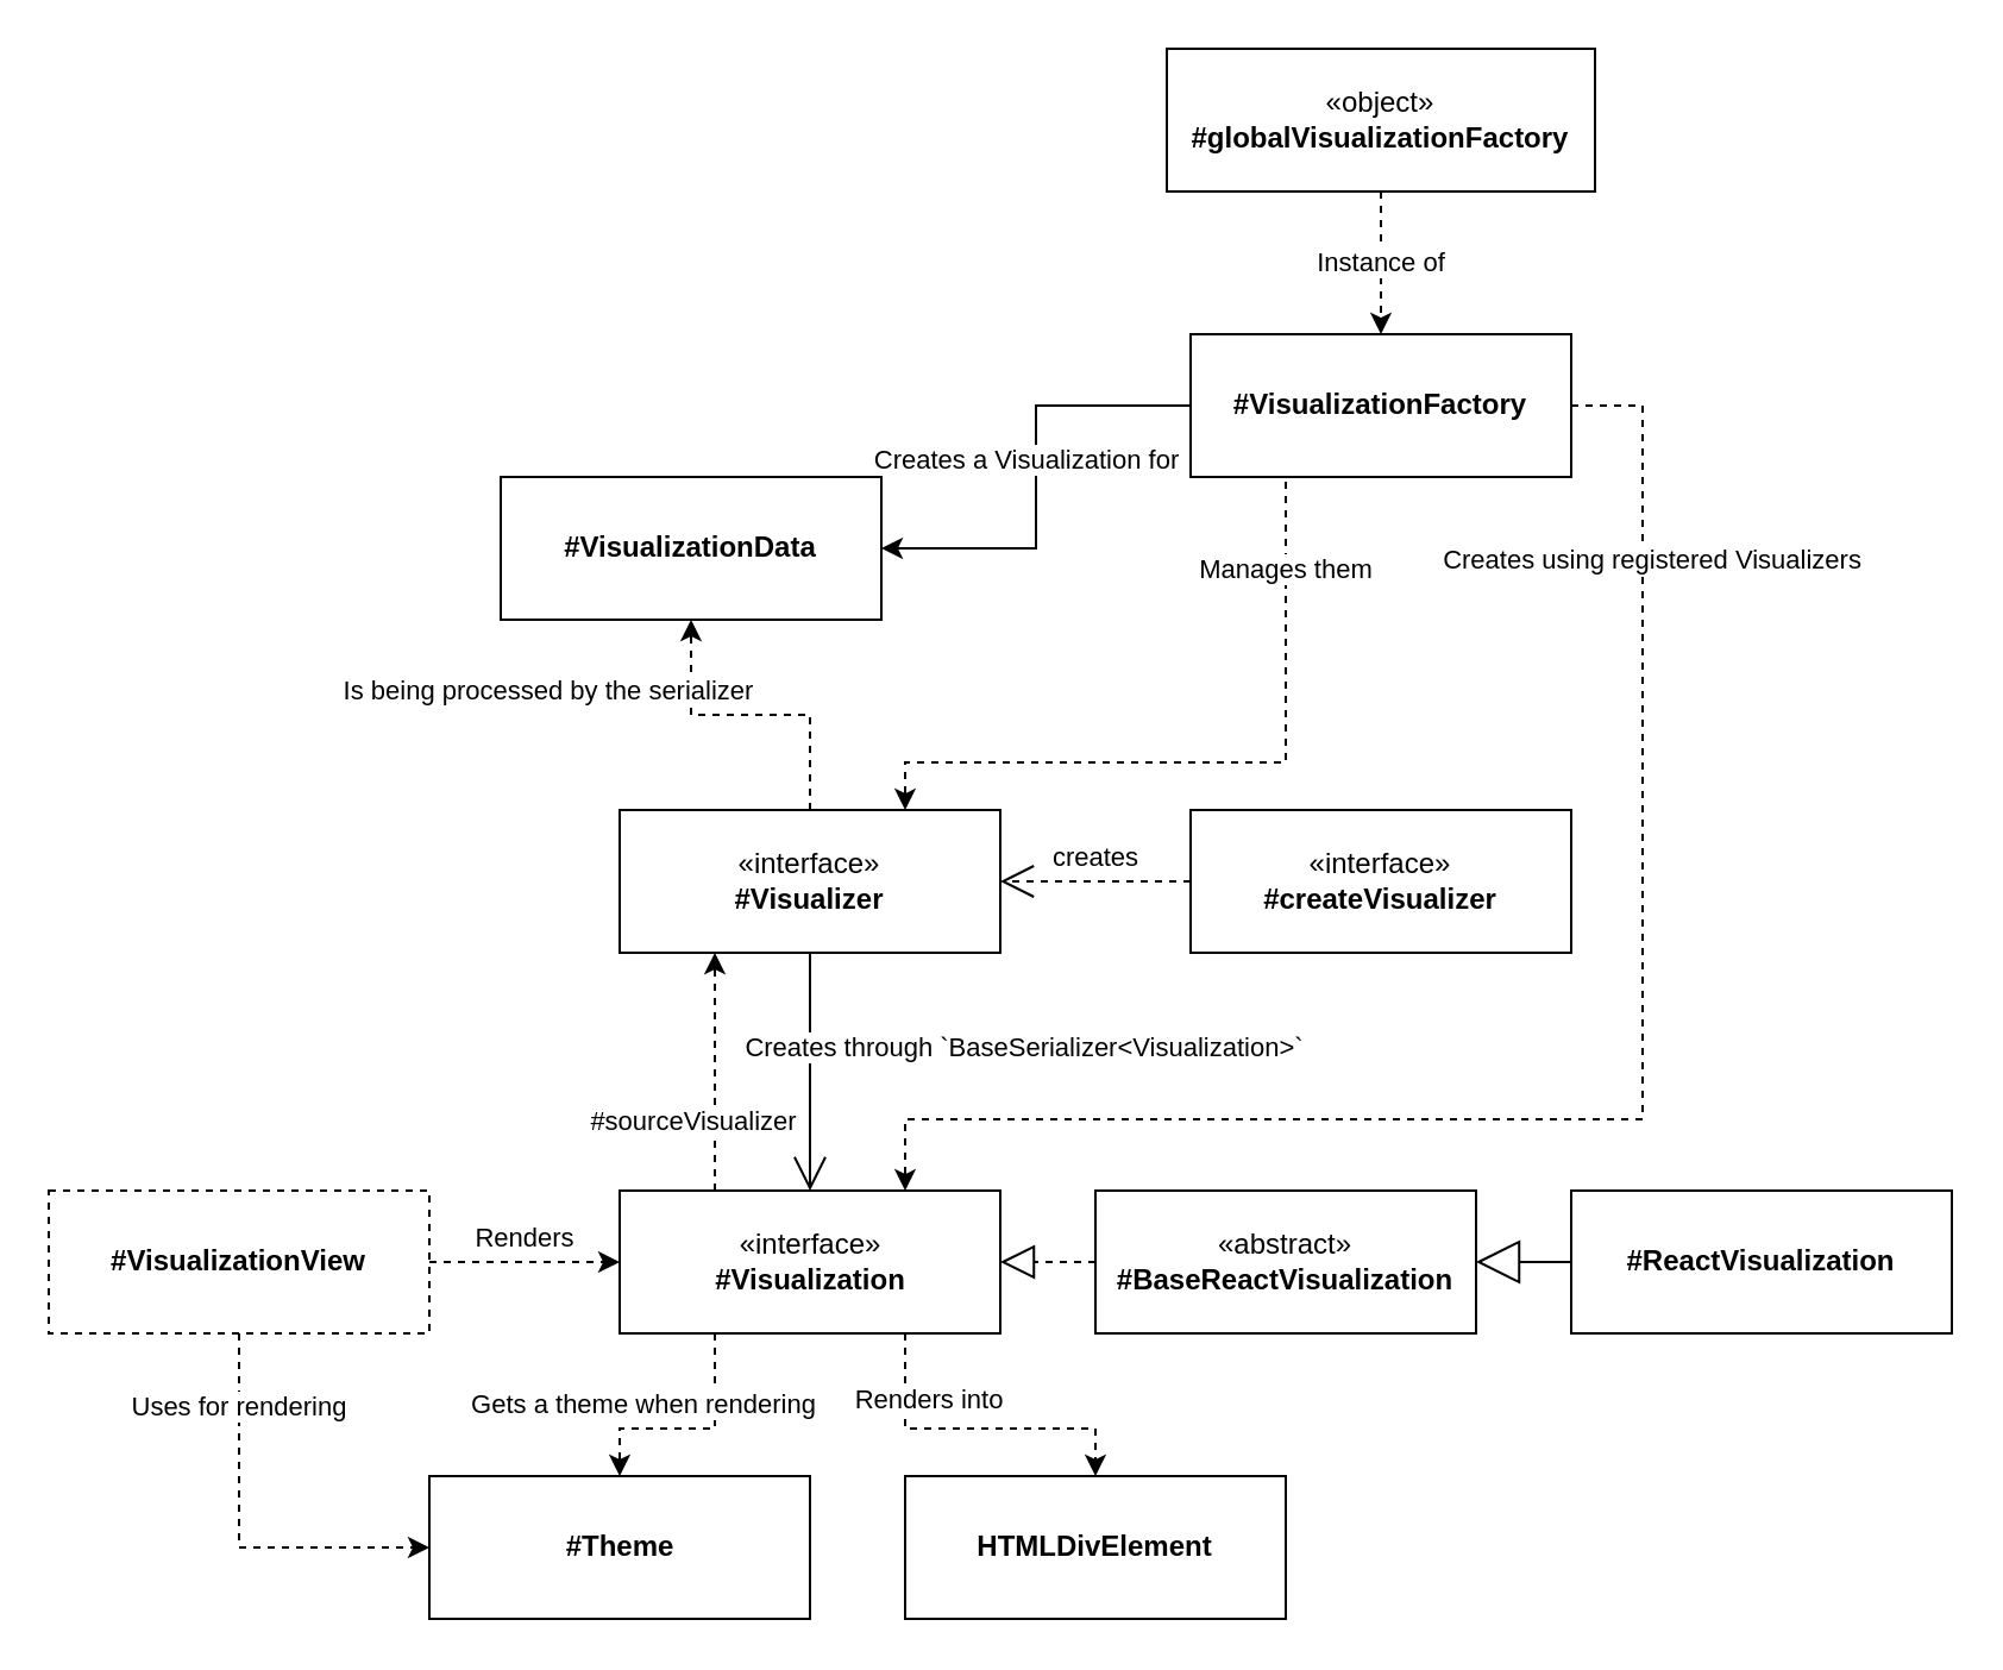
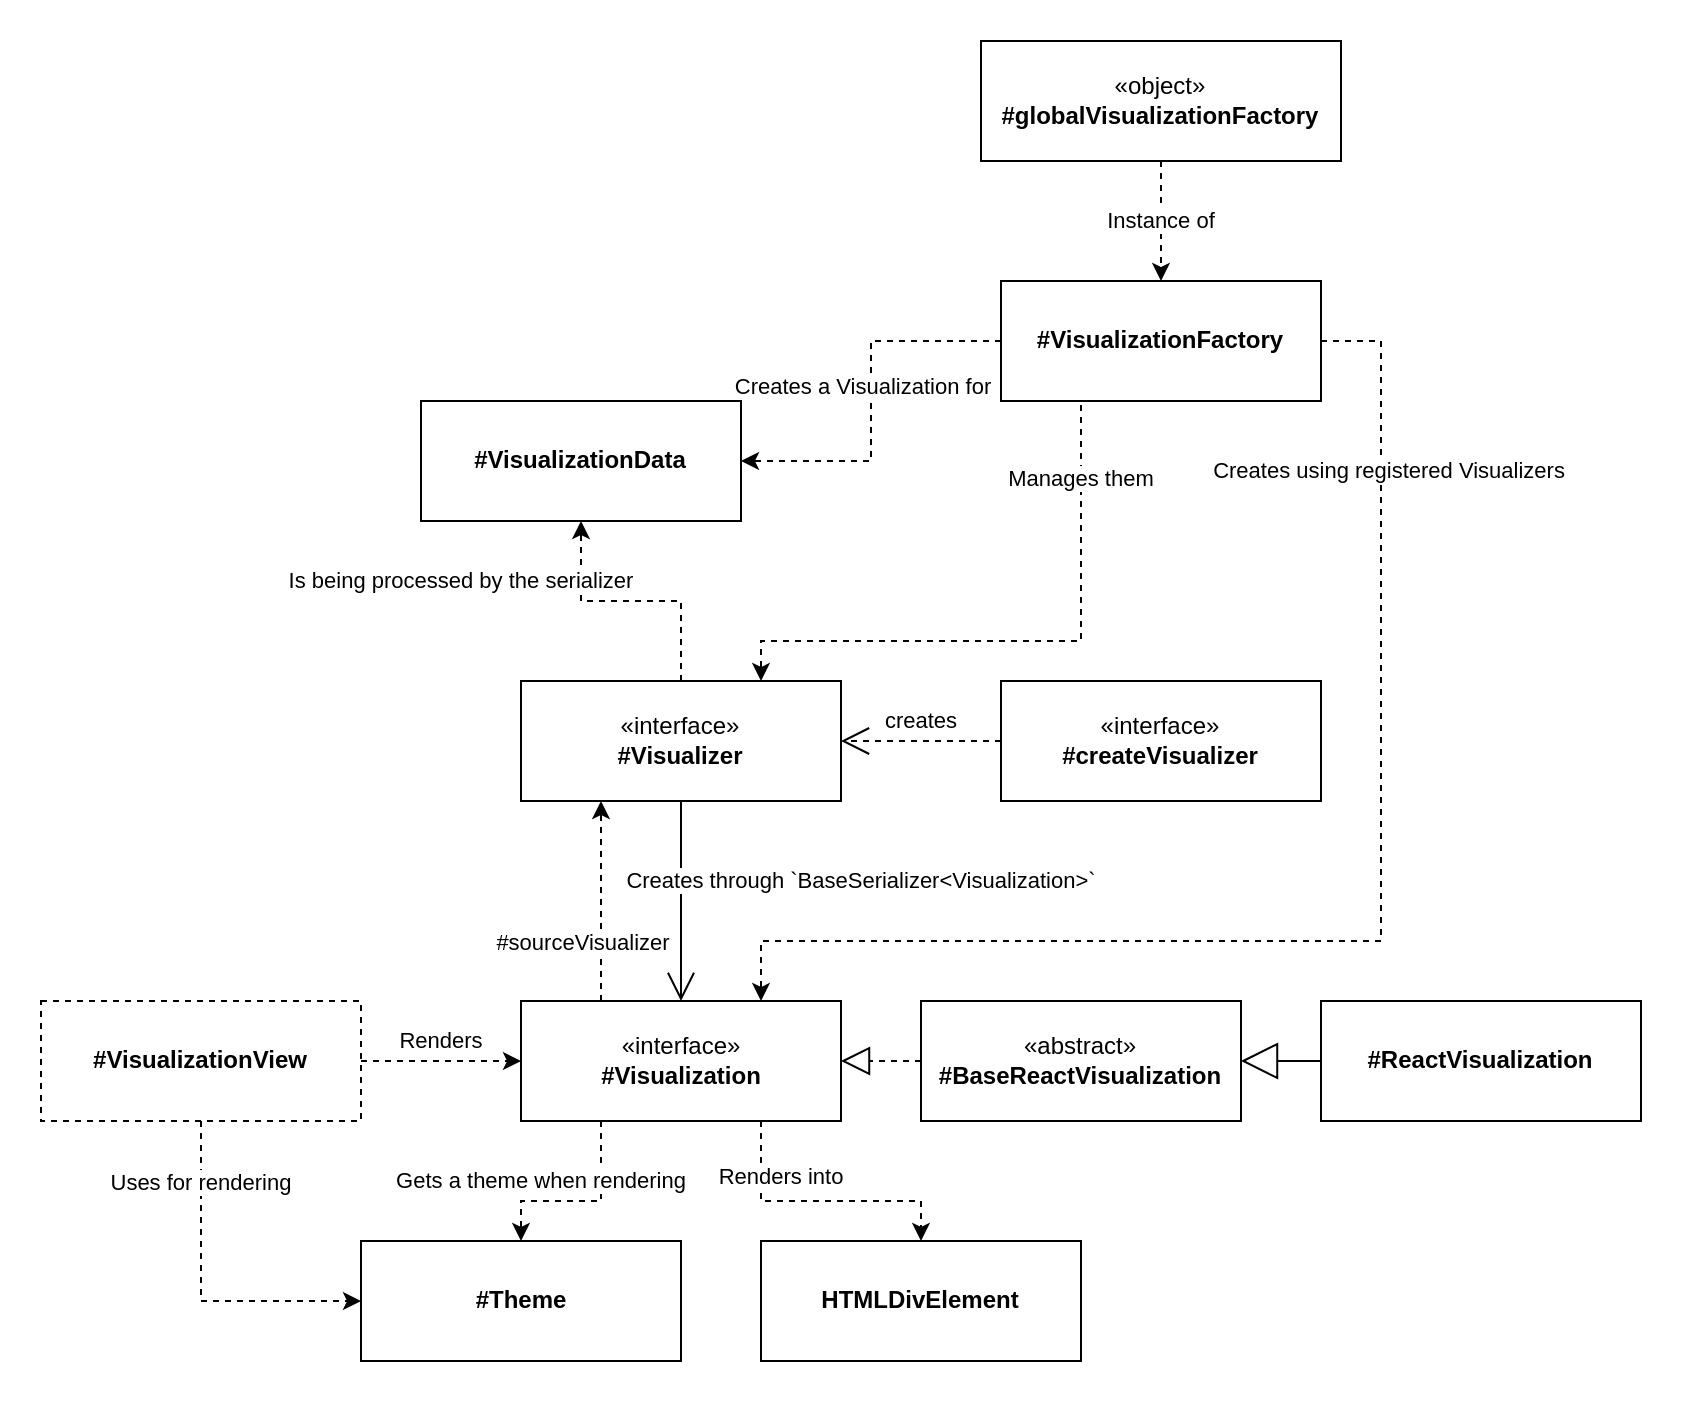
  <mxCell id="0" />
  <mxCell id="1" parent="0" />
  <mxCell id="2" value="Manages them" style="edgeStyle=orthogonalEdgeStyle;rounded=0;orthogonalLoop=1;jettySize=auto;html=1;exitX=0.5;exitY=1;exitDx=0;exitDy=0;entryX=0.75;entryY=0;entryDx=0;entryDy=0;dashed=1;" parent="1" source="7" target="10" edge="1"><mxGeometry x="-0.538" relative="1" as="geometry"><Array as="points"><mxPoint x="540" y="320" /><mxPoint x="380" y="320" /></Array><mxPoint as="offset" /></mxGeometry></mxCell>
- <mxCell id="3" style="edgeStyle=orthogonalEdgeStyle;rounded=0;orthogonalLoop=1;jettySize=auto;html=1;exitX=0;exitY=0.5;exitDx=0;exitDy=0;dashed=0;" parent="1" source="7" target="24" edge="1"><mxGeometry relative="1" as="geometry" /></mxCell>
+ <mxCell id="3" style="edgeStyle=orthogonalEdgeStyle;rounded=0;orthogonalLoop=1;jettySize=auto;html=1;exitX=0;exitY=0.5;exitDx=0;exitDy=0;dashed=1;" parent="1" source="7" target="24" edge="1"><mxGeometry relative="1" as="geometry" /></mxCell>
  <mxCell id="4" value="Creates a Visualization for" style="edgeLabel;html=1;align=center;verticalAlign=middle;resizable=0;points=[];" parent="3" vertex="1" connectable="0"><mxGeometry x="0.007" y="-1" relative="1" as="geometry"><mxPoint x="-4" y="-9" as="offset" /></mxGeometry></mxCell>
  <mxCell id="5" style="edgeStyle=orthogonalEdgeStyle;rounded=0;orthogonalLoop=1;jettySize=auto;html=1;exitX=1;exitY=0.5;exitDx=0;exitDy=0;entryX=0.75;entryY=0;entryDx=0;entryDy=0;dashed=1;" parent="1" source="7" target="15" edge="1"><mxGeometry relative="1" as="geometry"><Array as="points"><mxPoint x="690" y="170" /><mxPoint x="690" y="470" /><mxPoint x="380" y="470" /></Array></mxGeometry></mxCell>
  <mxCell id="6" value="Creates using registered Visualizers" style="edgeLabel;html=1;align=center;verticalAlign=middle;resizable=0;points=[];" parent="5" vertex="1" connectable="0"><mxGeometry x="-0.718" y="3" relative="1" as="geometry"><mxPoint as="offset" /></mxGeometry></mxCell>
  <mxCell id="7" value="#VisualizationFactory" style="rounded=0;whiteSpace=wrap;html=1;fontStyle=1" parent="1" vertex="1"><mxGeometry x="500" y="140" width="160" height="60" as="geometry" /></mxCell>
  <mxCell id="8" value="Creates through `BaseSerializer&amp;lt;Visualization&amp;gt;`" style="endArrow=open;endFill=1;endSize=12;html=1;fontFamily=Helvetica;fontSize=11;fontColor=#000000;align=center;strokeColor=#000000;edgeStyle=orthogonalEdgeStyle;" parent="1" source="10" target="15" edge="1"><mxGeometry x="-0.2" y="90" relative="1" as="geometry"><mxPoint as="offset" /></mxGeometry></mxCell>
  <mxCell id="9" value="Is being processed by the serializer" style="edgeStyle=orthogonalEdgeStyle;rounded=0;orthogonalLoop=1;jettySize=auto;html=1;exitX=0.5;exitY=0;exitDx=0;exitDy=0;dashed=1;entryX=0.5;entryY=1;entryDx=0;entryDy=0;" parent="1" source="10" target="24" edge="1"><mxGeometry x="1" y="30" relative="1" as="geometry"><mxPoint x="-30" y="30" as="offset" /></mxGeometry></mxCell>
  <mxCell id="10" value="&lt;span&gt;«interface»&lt;/span&gt;&lt;br&gt;&lt;b&gt;#Visualizer&lt;/b&gt;" style="rounded=0;whiteSpace=wrap;html=1;" parent="1" vertex="1"><mxGeometry x="260" y="340" width="160" height="60" as="geometry" /></mxCell>
  <mxCell id="11" style="edgeStyle=orthogonalEdgeStyle;rounded=0;orthogonalLoop=1;jettySize=auto;html=1;exitX=0.25;exitY=0;exitDx=0;exitDy=0;entryX=0.25;entryY=1;entryDx=0;entryDy=0;dashed=1;" parent="1" source="15" target="10" edge="1"><mxGeometry relative="1" as="geometry" /></mxCell>
  <mxCell id="12" value="#sourceVisualizer" style="edgeLabel;html=1;align=center;verticalAlign=middle;resizable=0;points=[];" parent="11" vertex="1" connectable="0"><mxGeometry x="0.187" y="1" relative="1" as="geometry"><mxPoint x="-9" y="29" as="offset" /></mxGeometry></mxCell>
  <mxCell id="13" value="Renders into" style="edgeStyle=orthogonalEdgeStyle;rounded=0;orthogonalLoop=1;jettySize=auto;html=1;dashed=1;exitX=0.75;exitY=1;exitDx=0;exitDy=0;" parent="1" source="15" target="17" edge="1"><mxGeometry x="-0.6" y="10" relative="1" as="geometry"><Array as="points"><mxPoint x="380" y="600" /><mxPoint x="460" y="600" /></Array><mxPoint as="offset" /><mxPoint x="440" y="640" as="sourcePoint" /></mxGeometry></mxCell>
  <mxCell id="14" value="Gets a theme when rendering" style="edgeStyle=orthogonalEdgeStyle;rounded=0;orthogonalLoop=1;jettySize=auto;html=1;exitX=0.25;exitY=1;exitDx=0;exitDy=0;dashed=1;entryX=0.5;entryY=0;entryDx=0;entryDy=0;" parent="1" source="15" target="16" edge="1"><mxGeometry x="0.4" y="-10" relative="1" as="geometry"><mxPoint as="offset" /><Array as="points"><mxPoint x="300" y="600" /><mxPoint x="260" y="600" /></Array></mxGeometry></mxCell>
  <mxCell id="15" value="«interface»&lt;br&gt;&lt;b&gt;#Visualization&lt;/b&gt;" style="html=1;fontFamily=Helvetica;fontSize=12;fontColor=#000000;align=center;strokeColor=#000000;fillColor=#ffffff;" parent="1" vertex="1"><mxGeometry x="260" y="500" width="160" height="60" as="geometry" /></mxCell>
  <mxCell id="16" value="#Theme" style="html=1;fontFamily=Helvetica;fontSize=12;fontColor=#000000;align=center;strokeColor=#000000;fillColor=#ffffff;fontStyle=1" parent="1" vertex="1"><mxGeometry x="180" y="620" width="160" height="60" as="geometry" /></mxCell>
  <mxCell id="17" value="HTMLDivElement" style="rounded=0;whiteSpace=wrap;html=1;fontStyle=1" parent="1" vertex="1"><mxGeometry x="380" y="620" width="160" height="60" as="geometry" /></mxCell>
  <mxCell id="18" value="creates" style="endArrow=open;endFill=0;endSize=12;html=1;fontFamily=Helvetica;fontSize=11;fontColor=#000000;align=center;strokeColor=#000000;edgeStyle=orthogonalEdgeStyle;dashed=1;" parent="1" source="19" target="10" edge="1"><mxGeometry y="-10" relative="1" as="geometry"><mxPoint as="offset" /></mxGeometry></mxCell>
  <mxCell id="19" value="&lt;span style=&quot;font-weight: 400&quot;&gt;«interface»&lt;br&gt;&lt;/span&gt;#createVisualizer" style="rounded=0;whiteSpace=wrap;html=1;fontStyle=1" parent="1" vertex="1"><mxGeometry x="500" y="340" width="160" height="60" as="geometry" /></mxCell>
  <mxCell id="20" style="endArrow=block;dashed=1;endFill=0;endSize=12;html=1;fontFamily=Helvetica;fontSize=11;fontColor=#000000;align=center;strokeColor=#000000;edgeStyle=orthogonalEdgeStyle;" parent="1" source="21" target="15" edge="1"><mxGeometry relative="1" as="geometry" /></mxCell>
  <mxCell id="21" value="&lt;span style=&quot;font-weight: 400&quot;&gt;«abstract»&lt;/span&gt;&lt;br&gt;#BaseReactVisualization" style="rounded=0;whiteSpace=wrap;html=1;fontStyle=1" parent="1" vertex="1"><mxGeometry x="460" y="500" width="160" height="60" as="geometry" /></mxCell>
  <mxCell id="22" style="endArrow=block;endSize=16;endFill=0;html=1;fontFamily=Helvetica;fontSize=11;fontColor=#000000;align=center;strokeColor=#000000;edgeStyle=orthogonalEdgeStyle;" parent="1" source="23" target="21" edge="1"><mxGeometry relative="1" as="geometry" /></mxCell>
  <mxCell id="23" value="#ReactVisualization" style="rounded=0;whiteSpace=wrap;html=1;fontStyle=1" parent="1" vertex="1"><mxGeometry x="660" y="500" width="160" height="60" as="geometry" /></mxCell>
  <mxCell id="24" value="#VisualizationData" style="rounded=0;whiteSpace=wrap;html=1;fontStyle=1" parent="1" vertex="1"><mxGeometry x="210" y="200" width="160" height="60" as="geometry" /></mxCell>
  <mxCell id="25" value="Renders" style="edgeStyle=orthogonalEdgeStyle;rounded=0;orthogonalLoop=1;jettySize=auto;html=1;exitX=1;exitY=0.5;exitDx=0;exitDy=0;dashed=1;" parent="1" source="28" target="15" edge="1"><mxGeometry y="10" relative="1" as="geometry"><mxPoint as="offset" /></mxGeometry></mxCell>
  <mxCell id="26" style="edgeStyle=orthogonalEdgeStyle;rounded=0;orthogonalLoop=1;jettySize=auto;html=1;exitX=0.5;exitY=1;exitDx=0;exitDy=0;entryX=0;entryY=0.5;entryDx=0;entryDy=0;dashed=1;" parent="1" source="28" target="16" edge="1"><mxGeometry relative="1" as="geometry" /></mxCell>
  <mxCell id="27" value="Uses for rendering" style="edgeLabel;html=1;align=center;verticalAlign=middle;resizable=0;points=[];" parent="26" vertex="1" connectable="0"><mxGeometry x="-0.143" y="28" relative="1" as="geometry"><mxPoint x="-28.05" y="-42.92" as="offset" /></mxGeometry></mxCell>
  <mxCell id="28" value="#VisualizationView" style="rounded=0;whiteSpace=wrap;html=1;fontStyle=1;dashed=1;" parent="1" vertex="1"><mxGeometry y="500" width="160" height="60" as="geometry" x="20" /></mxCell>
  <mxCell id="29" value="Instance of" style="edgeStyle=orthogonalEdgeStyle;rounded=0;orthogonalLoop=1;jettySize=auto;html=1;exitX=0.5;exitY=1;exitDx=0;exitDy=0;dashed=1;" parent="1" source="30" target="7" edge="1"><mxGeometry relative="1" as="geometry" /></mxCell>
  <mxCell id="30" value="&lt;span style=&quot;font-weight: 400&quot;&gt;«object»&lt;/span&gt;&lt;br style=&quot;font-weight: 400&quot;&gt;#globalVisualizationFactory" style="rounded=0;whiteSpace=wrap;html=1;fontStyle=1" parent="1" vertex="1"><mxGeometry x="490" width="180" height="60" as="geometry" y="20" /></mxCell>
